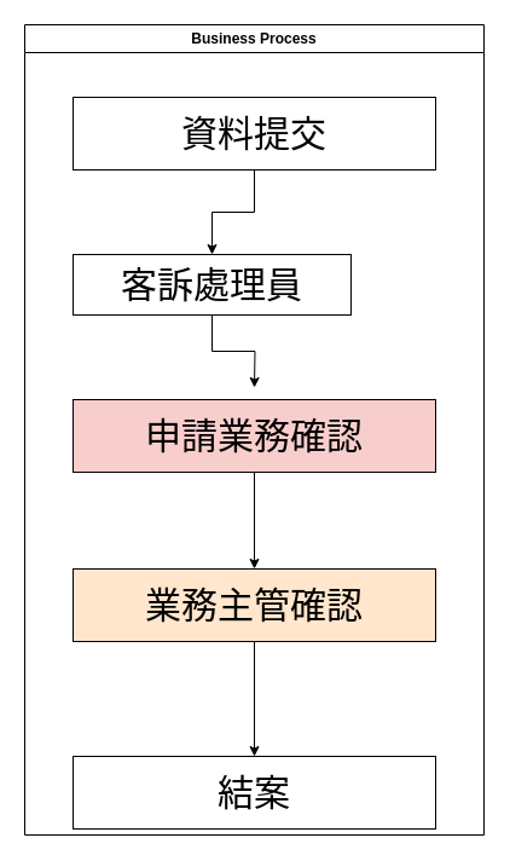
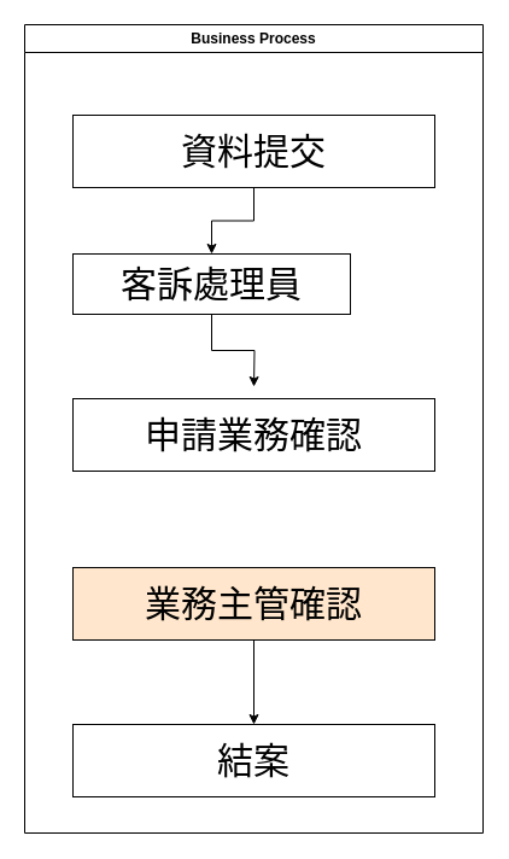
  <mxCell id="0" />
  <mxCell id="1" parent="0" />
  <mxCell id="2" value="" style="edgeStyle=orthogonalEdgeStyle;rounded=0;orthogonalLoop=1;jettySize=auto;html=1;" parent="1" source="3" target="5" edge="1"><mxGeometry relative="1" as="geometry" /></mxCell>
- <mxCell id="3" value="資料提交" style="rounded=0;whiteSpace=wrap;html=1;fontSize=30;" parent="1" vertex="1"><mxGeometry x="60" y="80" width="300" height="60" as="geometry" /></mxCell>
+ <mxCell id="3" value="資料提交" style="rounded=0;whiteSpace=wrap;html=1;fontSize=30;" parent="1" vertex="1"><mxGeometry x="60" y="95" width="300" height="60" as="geometry" /></mxCell>
  <mxCell id="4" value="" style="edgeStyle=orthogonalEdgeStyle;rounded=0;orthogonalLoop=1;jettySize=auto;html=1;" parent="1" source="5" edge="1"><mxGeometry relative="1" as="geometry"><mxPoint x="210" y="320" as="targetPoint" /></mxGeometry></mxCell>
  <mxCell id="5" value="客訴處理員" style="rounded=0;whiteSpace=wrap;html=1;fontSize=30;" parent="1" vertex="1"><mxGeometry x="60" y="210" width="230" height="50" as="geometry" /></mxCell>
  <mxCell id="6" value="Business Process" style="swimlane;whiteSpace=wrap;html=1;" parent="1" vertex="1"><mxGeometry x="20" y="20" width="380" height="670" as="geometry" /></mxCell>
- <mxCell id="7" value="申請業務確認" style="rounded=0;whiteSpace=wrap;html=1;fontSize=30;fillColor=#f8cecc;" parent="6" vertex="1"><mxGeometry x="40" y="310" width="300" height="60" as="geometry" /></mxCell>
- <mxCell id="8" value="結案" style="rounded=0;whiteSpace=wrap;html=1;fontSize=30;" parent="6" vertex="1"><mxGeometry x="40" y="605" width="300" height="60" as="geometry" /></mxCell>
+ <mxCell id="7" value="申請業務確認" style="rounded=0;whiteSpace=wrap;html=1;fontSize=30;" parent="6" vertex="1"><mxGeometry x="40" y="310" width="300" height="60" as="geometry" /></mxCell>
+ <mxCell id="8" value="結案" style="rounded=0;whiteSpace=wrap;html=1;fontSize=30;" parent="6" vertex="1"><mxGeometry x="40" y="580" width="300" height="60" as="geometry" /></mxCell>
  <mxCell id="9" style="edgeStyle=orthogonalEdgeStyle;rounded=0;orthogonalLoop=1;jettySize=auto;html=1;entryX=0.5;entryY=0;entryDx=0;entryDy=0;" parent="6" source="10" target="8" edge="1"><mxGeometry relative="1" as="geometry" /></mxCell>
  <mxCell id="10" value="業務主管確認" style="rounded=0;whiteSpace=wrap;html=1;fontSize=30;fillColor=#ffe6cc;" parent="6" vertex="1"><mxGeometry x="40" y="450" width="300" height="60" as="geometry" /></mxCell>
- <mxCell id="11" value="" style="edgeStyle=orthogonalEdgeStyle;rounded=0;orthogonalLoop=1;jettySize=auto;html=1;" parent="6" source="7" target="10" edge="1"><mxGeometry relative="1" as="geometry" /></mxCell>
